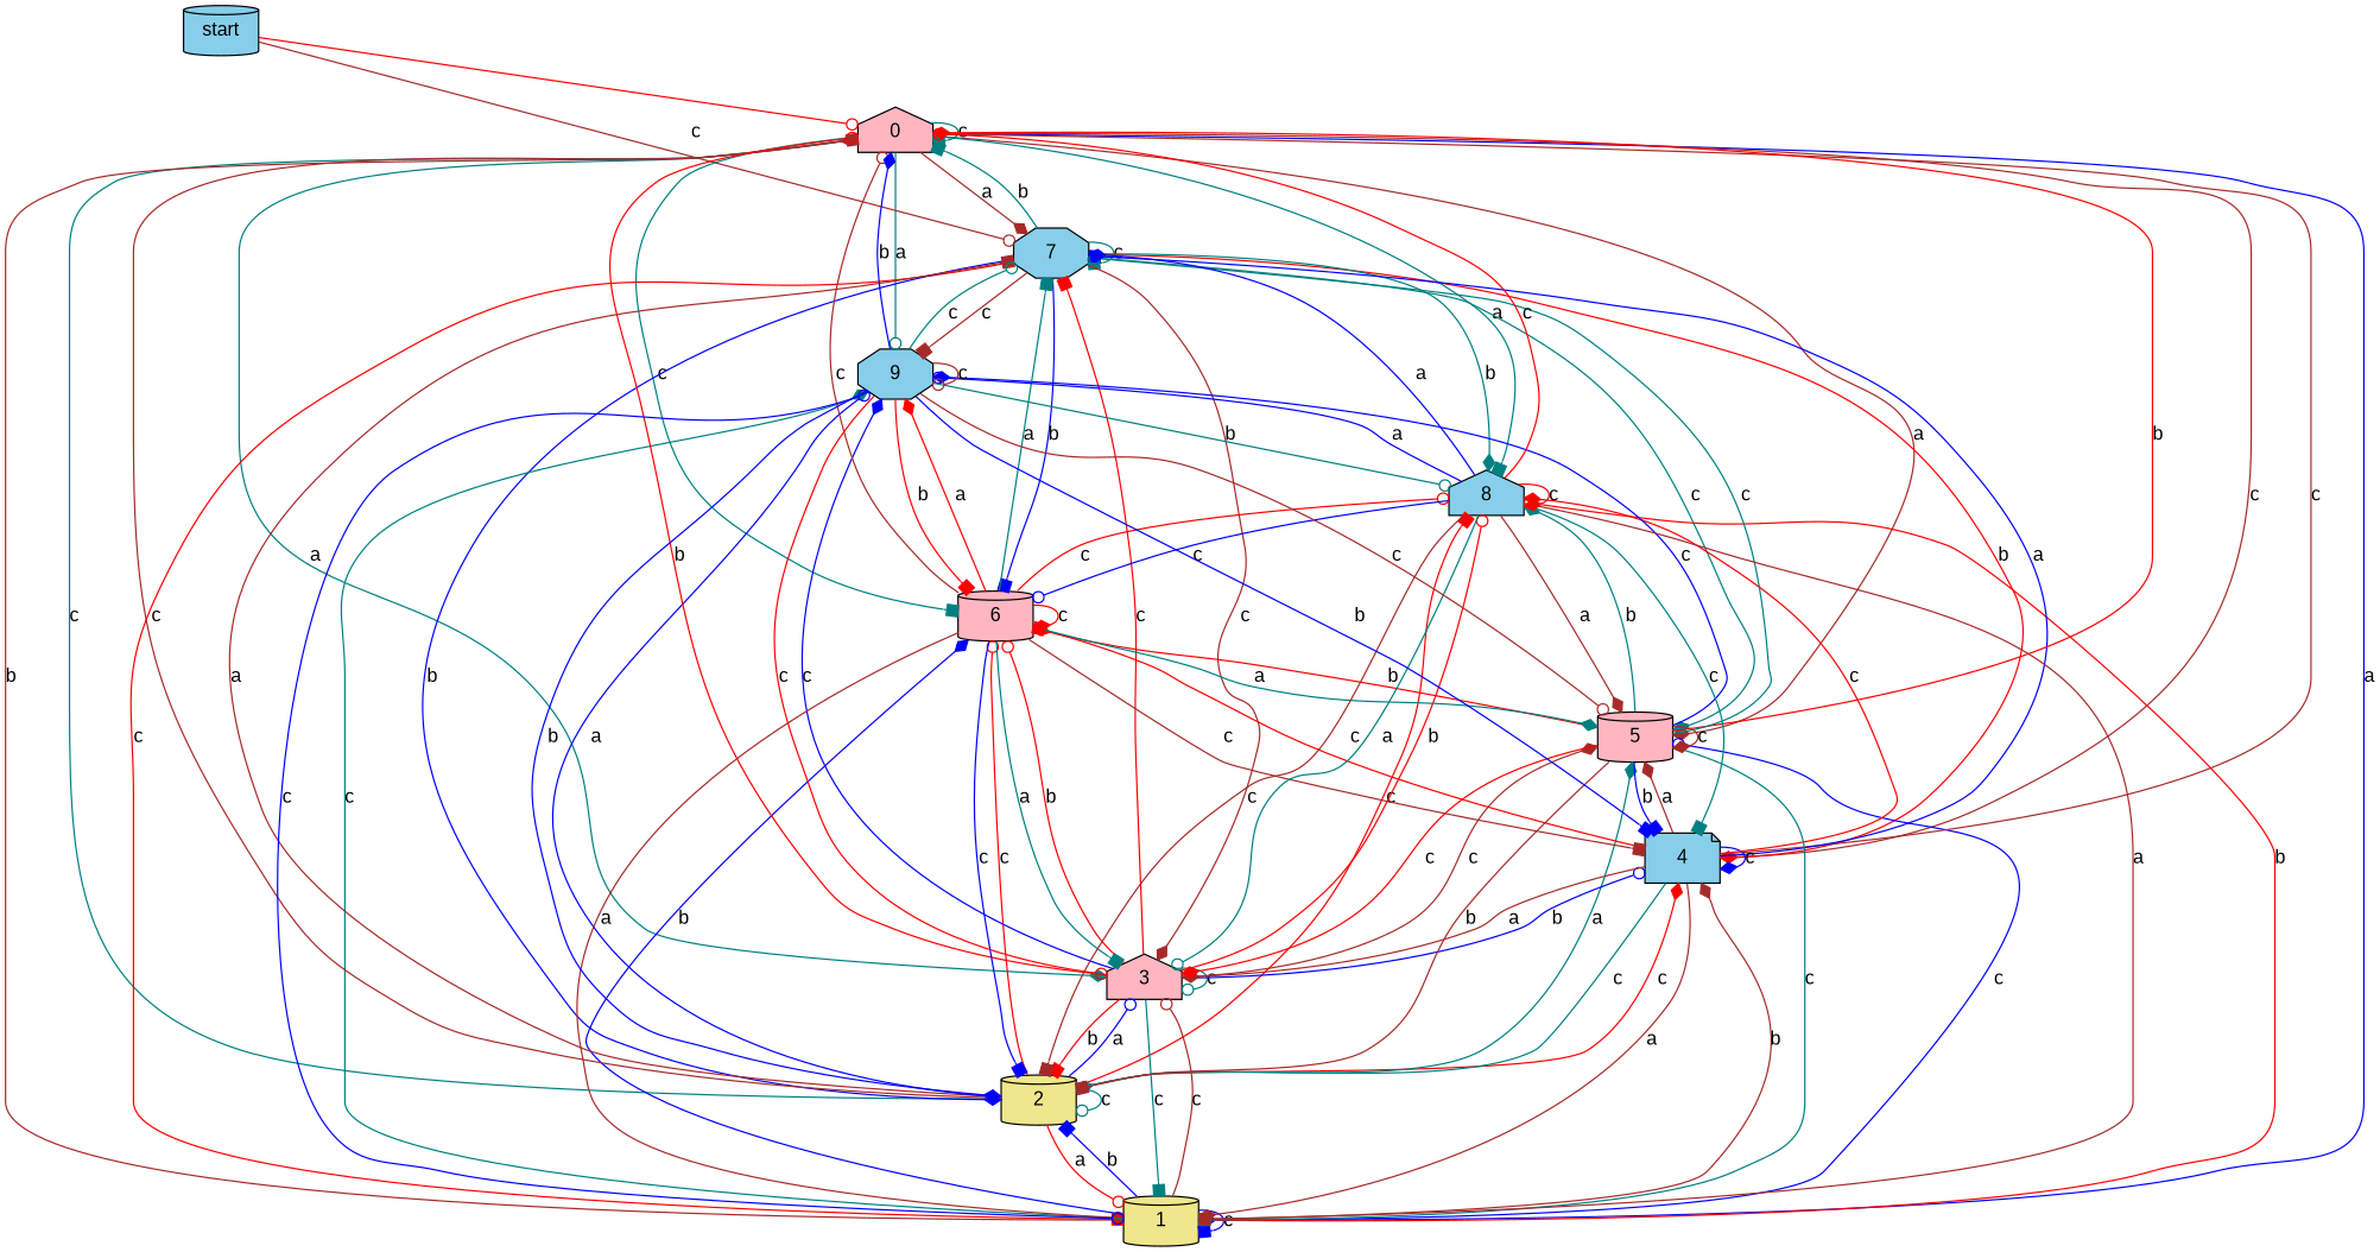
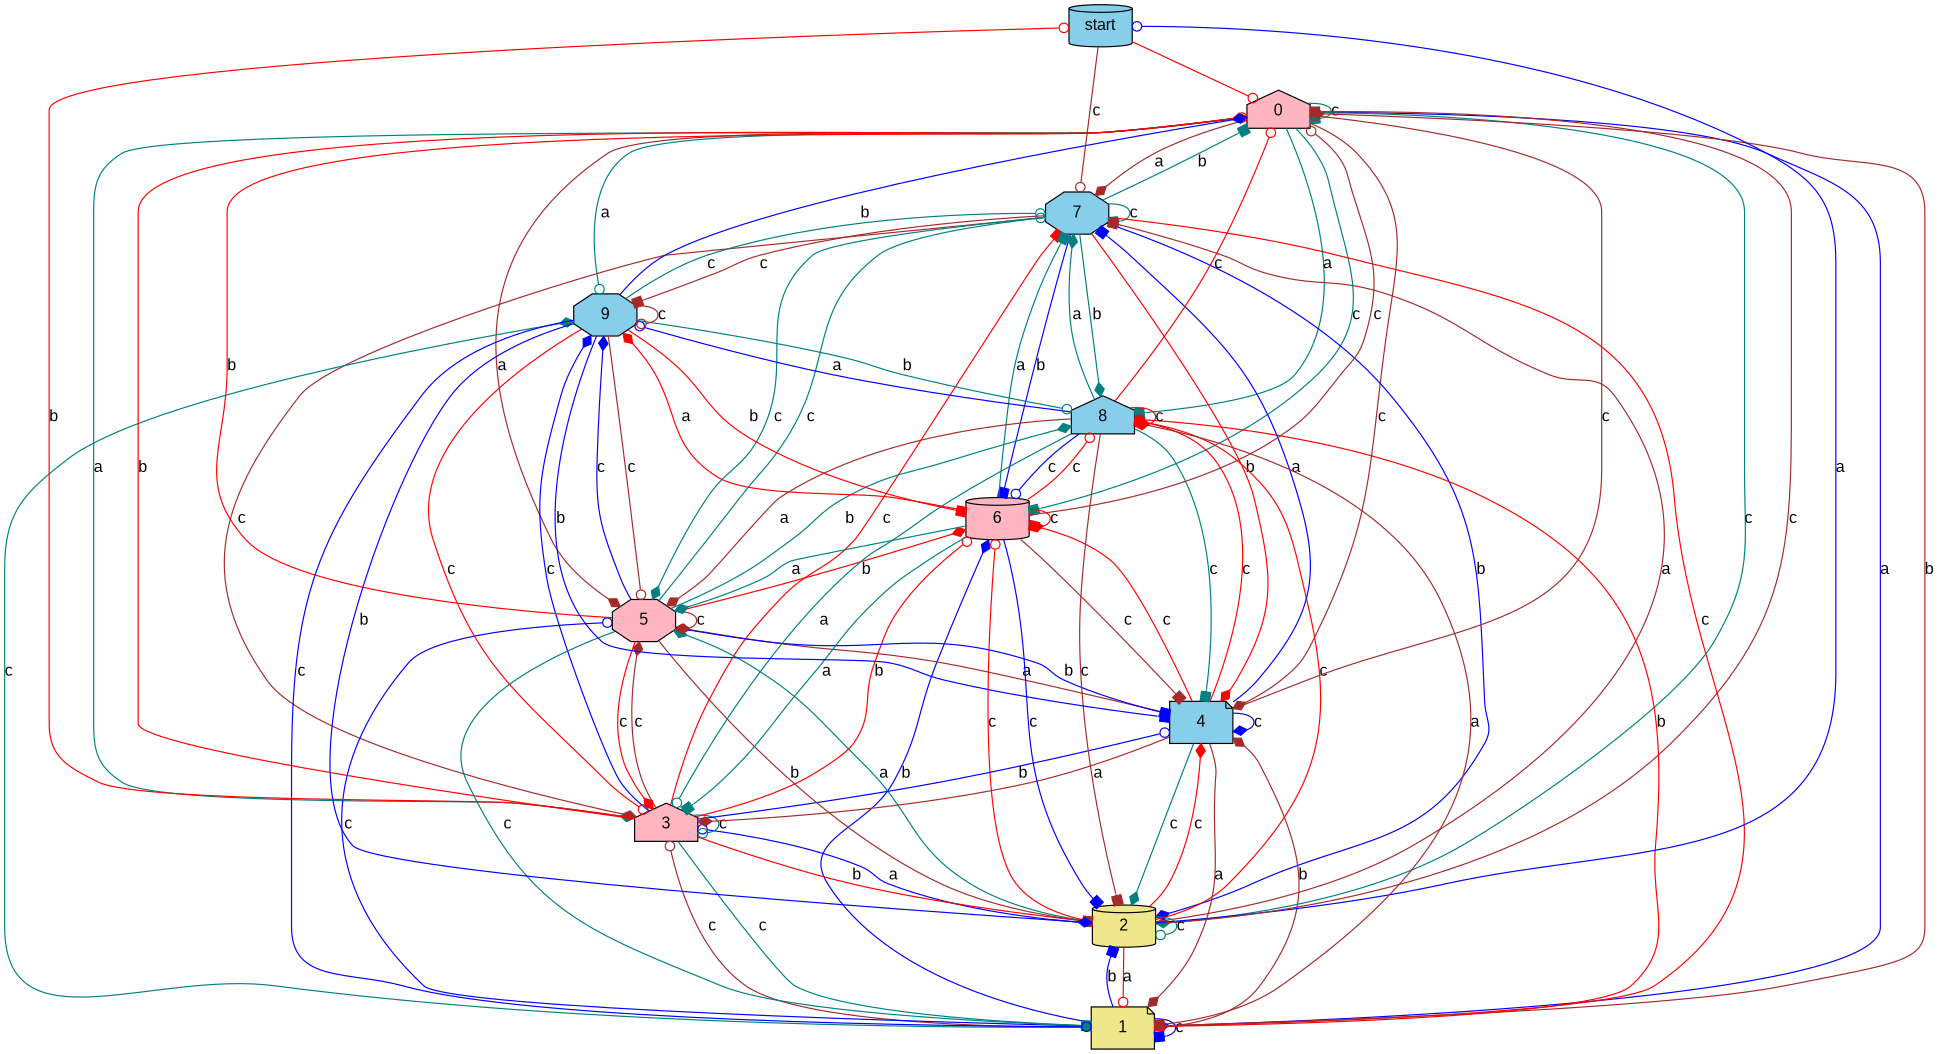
  digraph {
    fontname="Liberation Sans"
    node [fillcolor=skyblue fontname="Liberation Sans" shape=cylinder style=filled]
    edge [arrowhead=diamond color=teal fontname="Liberation Sans"]
    start
    0 [fillcolor=lightpink shape=house]
    7 [shape=octagon]
-   1 [fillcolor=khaki]
+   1 [fillcolor=khaki shape=note]
    2 [fillcolor=khaki]
    3 [fillcolor=lightpink shape=house]
    4 [shape=note]
-   5 [fillcolor=lightpink]
+   5 [fillcolor=lightpink shape=octagon]
    6 [fillcolor=lightpink]
    8 [shape=house]
    9 [shape=octagon]
    start -> 0 [arrowhead=odot color=red]
    start -> 7 [arrowhead=odot color=brown label=c]
    0 -> 0 [arrowhead=box label=c]
    0 -> 7 [color=brown label=a]
    0 -> 1 [color=blue label=a]
    0 -> 2 [label=c]
    0 -> 3 [label=a]
    0 -> 4 [color=brown label=c]
    0 -> 5 [color=brown label=a]
    0 -> 6 [arrowhead=box label=c]
    0 -> 8 [arrowhead=box label=a]
    0 -> 9 [arrowhead=odot label=a]
    7 -> 0 [arrowhead=box label=b]
    7 -> 7 [arrowhead=box label=c]
    7 -> 1 [arrowhead=box color=red label=c]
    7 -> 2 [color=blue label=b]
    7 -> 3 [color=brown label=c]
    7 -> 4 [color=red label=b]
    7 -> 5 [label=c]
    7 -> 6 [arrowhead=box color=blue label=b]
    7 -> 8 [label=b]
    7 -> 9 [arrowhead=box color=brown label=c]
    1 -> 0 [color=brown label=b]
    1 -> 1 [arrowhead=box color=blue label=c]
    1 -> 2 [arrowhead=box color=blue label=b]
    1 -> 3 [arrowhead=odot color=brown label=c]
    1 -> 4 [color=brown label=b]
    1 -> 5 [arrowhead=odot color=blue label=c]
    1 -> 6 [color=blue label=b]
    1 -> 8 [arrowhead=odot color=red label=b]
    1 -> 9 [label=c]
    2 -> 0 [arrowhead=box color=brown label=c]
    2 -> 7 [arrowhead=box color=brown label=a]
    2 -> 1 [arrowhead=odot color=red label=a]
    2 -> 2 [arrowhead=odot label=c]
    2 -> 3 [arrowhead=odot color=blue label=a]
    2 -> 4 [color=red label=c]
    2 -> 5 [label=a]
    2 -> 6 [arrowhead=odot color=red label=c]
    2 -> 8 [arrowhead=box color=red label=c]
-   2 -> 9 [arrowhead=odot color=blue label=a]
+   2 -> start [arrowhead=odot color=blue label=a]
    3 -> 0 [arrowhead=odot color=red label=b]
    3 -> 7 [arrowhead=box color=red label=c]
    3 -> 1 [arrowhead=box label=c]
    3 -> 2 [arrowhead=box color=red label=b]
    3 -> 3 [arrowhead=odot label=c]
    3 -> 4 [arrowhead=odot color=blue label=b]
    3 -> 5 [color=brown label=c]
    3 -> 6 [arrowhead=odot color=red label=b]
-   3 -> 8 [arrowhead=odot color=red label=b]
+   3 -> start [arrowhead=odot color=red label=b]
    3 -> 9 [color=blue label=c]
    4 -> 0 [arrowhead=odot color=brown label=c]
    4 -> 7 [arrowhead=box color=blue label=a]
    4 -> 1 [color=brown label=a]
    4 -> 2 [label=c]
    4 -> 3 [color=brown label=a]
    4 -> 4 [color=blue label=c]
    4 -> 5 [color=brown label=a]
    4 -> 6 [arrowhead=box color=red label=c]
    4 -> 8 [color=red label=c]
    5 -> 0 [color=red label=b]
    5 -> 7 [arrowhead=odot label=c]
    5 -> 1 [arrowhead=box label=c]
    5 -> 2 [arrowhead=box color=brown label=b]
    5 -> 3 [color=red label=c]
    5 -> 4 [arrowhead=box color=blue label=b]
    5 -> 5 [color=brown label=c]
    5 -> 6 [color=red label=b]
    5 -> 8 [label=b]
    5 -> 9 [color=blue label=c]
    6 -> 0 [arrowhead=odot color=brown label=c]
    6 -> 7 [arrowhead=box label=a]
-   6 -> 1 [arrowhead=odot color=brown label=a]
    6 -> 2 [arrowhead=box color=blue label=c]
    6 -> 3 [arrowhead=box label=a]
    6 -> 4 [arrowhead=box color=brown label=c]
    6 -> 5 [label=a]
    6 -> 6 [color=red label=c]
    6 -> 8 [arrowhead=odot color=red label=c]
    6 -> 9 [color=red label=a]
    8 -> 0 [arrowhead=odot color=red label=c]
-   8 -> 7 [color=blue label=a]
+   8 -> 7 [label=a]
    8 -> 1 [arrowhead=box color=brown label=a]
    8 -> 2 [arrowhead=box color=brown label=c]
    8 -> 3 [arrowhead=odot label=a]
    8 -> 4 [arrowhead=box label=c]
    8 -> 5 [color=brown label=a]
    8 -> 6 [arrowhead=odot color=blue label=c]
    8 -> 8 [color=red label=c]
    8 -> 9 [arrowhead=odot color=blue label=a]
    9 -> 0 [color=blue label=b]
    9 -> 7 [arrowhead=odot label=c]
    9 -> 1 [arrowhead=odot color=blue label=c]
    9 -> 2 [color=blue label=b]
    9 -> 3 [arrowhead=odot color=red label=c]
    9 -> 4 [arrowhead=box color=blue label=b]
    9 -> 5 [arrowhead=odot color=brown label=c]
    9 -> 6 [arrowhead=box color=red label=b]
    9 -> 8 [arrowhead=odot label=b]
    9 -> 9 [arrowhead=odot color=brown label=c]
  }
